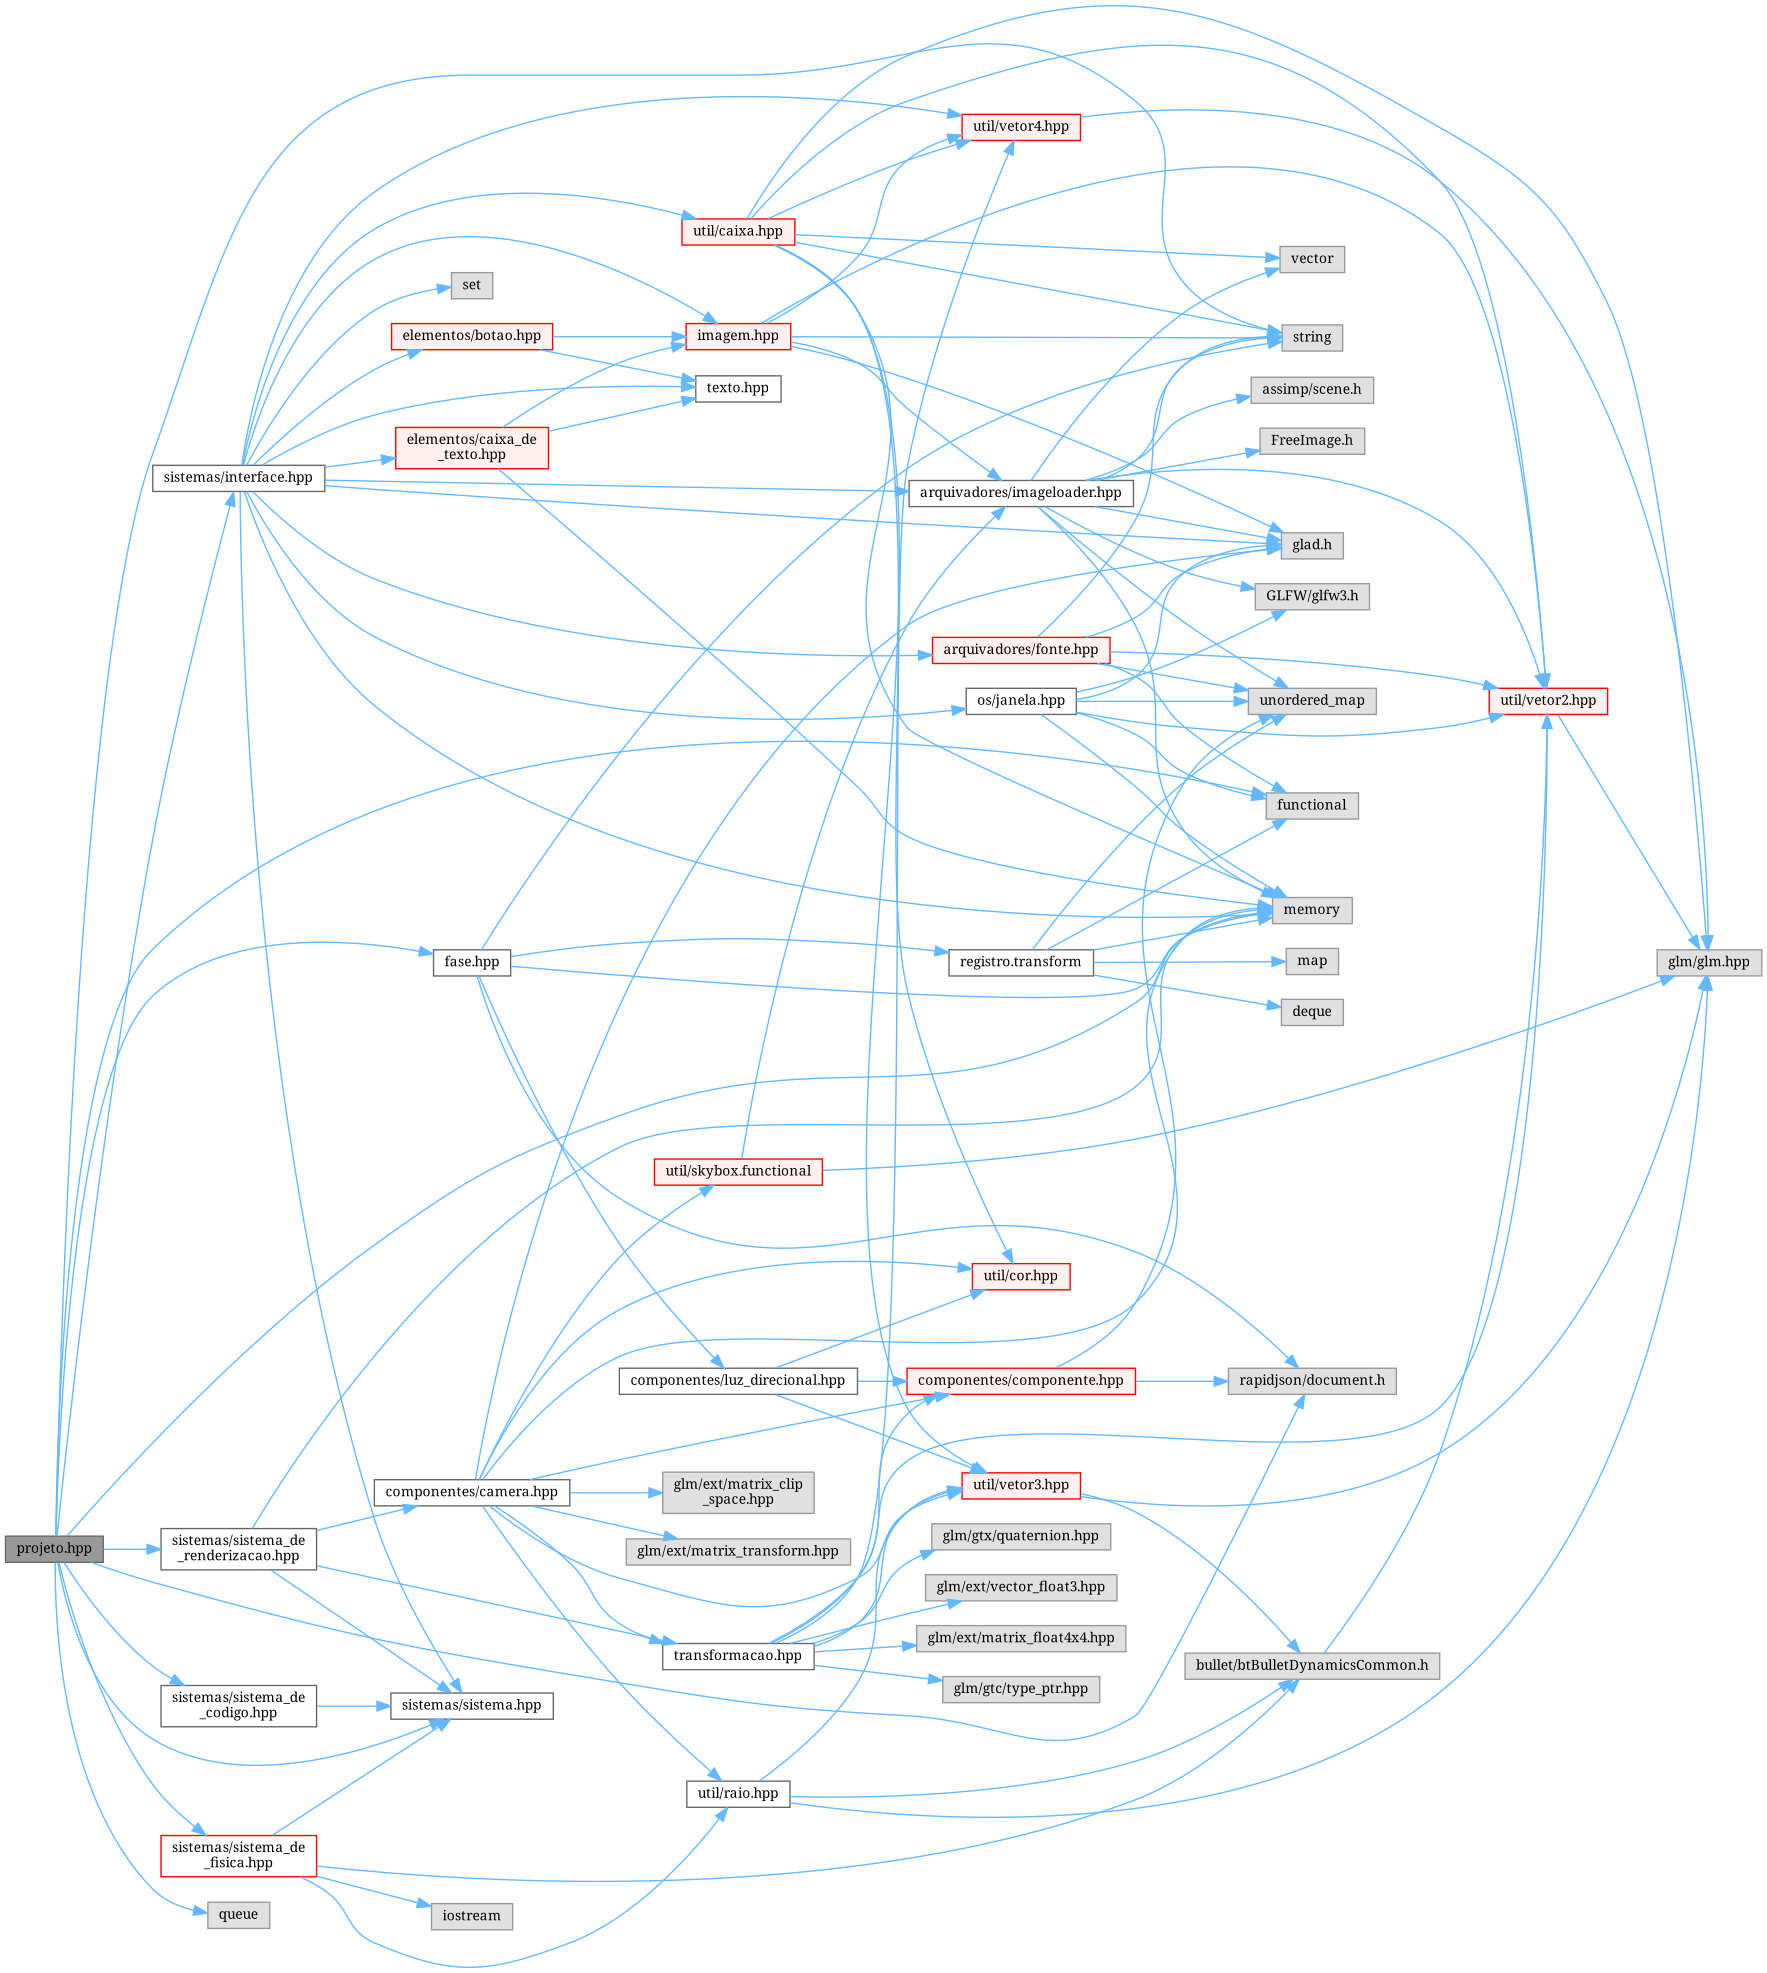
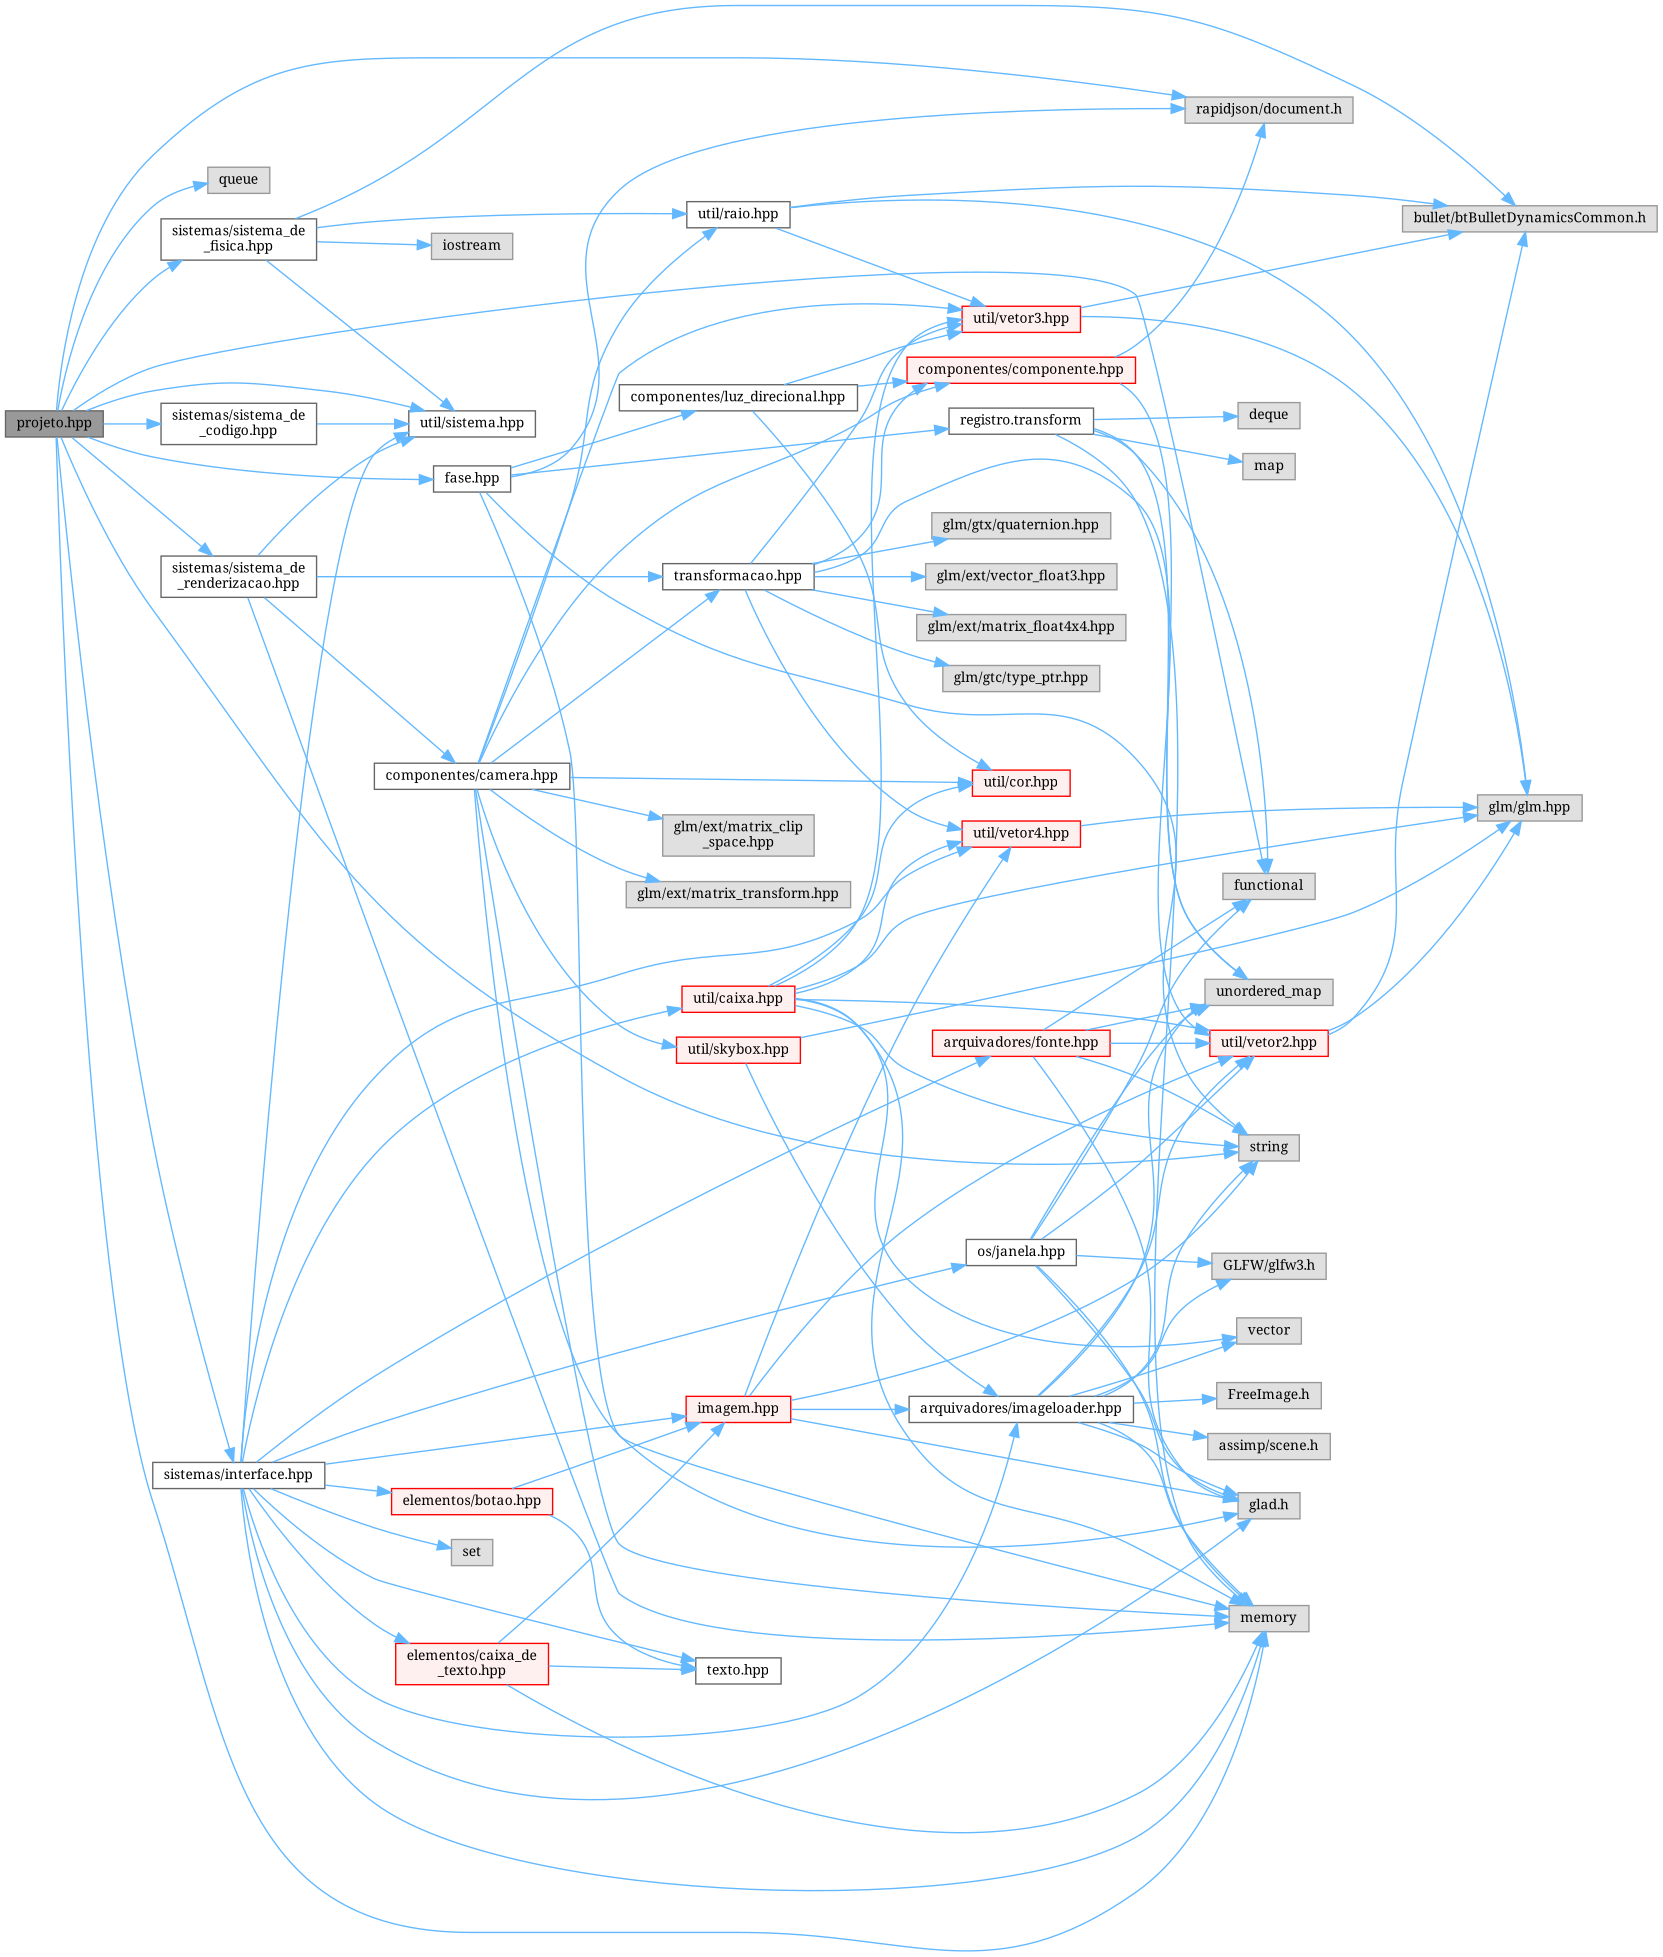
  digraph {
    fontname="Noto Serif"
    rankdir=LR
    node [color=grey60 fillcolor="#E0E0E0" fontname="Noto Serif" fontsize=10 shape=box style=filled]
    edge [color=steelblue1 fontname="Noto Serif" fontsize=10 labelfontname=Helvetica labelfontsize=10 style=solid]
    n1 [color=gray40 fillcolor=grey60 fontcolor=black height=0.2 label="projeto.hpp" width=0.4]
    n2 [height=0.2 label=string width=0.4]
    n3 [height=0.2 label=queue width=0.4]
    n4 [height=0.2 label=functional width=0.4]
    n5 [height=0.2 label="rapidjson/document.h" width=0.4]
    n6 [height=0.2 label=memory width=0.4]
    n7 [color=grey40 fillcolor=white height=0.2 label="fase.hpp" width=0.4]
-   n8 [color=grey40 fillcolor=white height=0.2 label="sistemas/sistema.hpp" width=0.4]
-   n9 [color=red fillcolor=white height=0.2 label="sistemas/sistema_de\l_fisica.hpp" width=0.4]
+   n8 [color=grey40 fillcolor=white height=0.2 label="util/sistema.hpp" width=0.4]
+   n9 [color=grey40 fillcolor=white height=0.2 label="sistemas/sistema_de\l_fisica.hpp" width=0.4]
    n10 [color=grey40 fillcolor=white height=0.2 label="sistemas/sistema_de\l_renderizacao.hpp" width=0.4]
    n11 [color=grey40 fillcolor=white height=0.2 label="sistemas/sistema_de\l_codigo.hpp" width=0.4]
    n12 [color=grey40 fillcolor=white height=0.2 label="sistemas/interface.hpp" width=0.4]
    n13 [color=grey40 fillcolor=white height=0.2 label="registro.transform" width=0.4]
    n14 [color=grey40 fillcolor=white height=0.2 label="componentes/luz_direcional.hpp" width=0.4]
    n15 [height=0.2 label="bullet/btBulletDynamicsCommon.h" width=0.4]
    n16 [height=0.2 label=iostream width=0.4]
    n17 [color=grey40 fillcolor=white height=0.2 label="util/raio.hpp" width=0.4]
    n18 [color=grey40 fillcolor=white height=0.2 label="componentes/camera.hpp" width=0.4]
    n19 [color=grey40 fillcolor=white height=0.2 label="transformacao.hpp" width=0.4]
    n20 [height=0.2 label="glad.h" width=0.4]
    n21 [color=red fillcolor="#FFF0F0" height=0.2 label="util/vetor4.hpp" width=0.4]
    n22 [color=grey40 fillcolor=white height=0.2 label="arquivadores/imageloader.hpp" width=0.4]
    n23 [height=0.2 label=set width=0.4]
    n24 [color=red fillcolor="#FFF0F0" height=0.2 label="arquivadores/fonte.hpp" width=0.4]
    n25 [color=red fillcolor="#FFF0F0" height=0.2 label="util/caixa.hpp" width=0.4]
    n26 [color=red fillcolor="#FFF0F0" height=0.2 label="elementos/botao.hpp" width=0.4]
    n27 [color=red fillcolor="#FFF0F0" height=0.2 label="imagem.hpp" width=0.4]
    n28 [color=grey40 fillcolor=white height=0.2 label="texto.hpp" width=0.4]
    n29 [color=red fillcolor="#FFF0F0" height=0.2 label="elementos/caixa_de\l_texto.hpp" width=0.4]
    n30 [color=grey40 fillcolor=white height=0.2 label="os/janela.hpp" width=0.4]
    n31 [height=0.2 label=unordered_map width=0.4]
    n32 [height=0.2 label=map width=0.4]
    n33 [height=0.2 label=deque width=0.4]
    n34 [color=red fillcolor="#FFF0F0" height=0.2 label="componentes/componente.hpp" width=0.4]
    n35 [color=red fillcolor="#FFF0F0" height=0.2 label="util/vetor3.hpp" width=0.4]
    n36 [color=red fillcolor="#FFF0F0" height=0.2 label="util/cor.hpp" width=0.4]
    n37 [height=0.2 label="glm/glm.hpp" width=0.4]
    n38 [height=0.2 label="glm/ext/matrix_clip\l_space.hpp" width=0.4]
    n39 [height=0.2 label="glm/ext/matrix_transform.hpp" width=0.4]
-   n40 [color=red fillcolor="#FFF0F0" height=0.2 label="util/skybox.functional" width=0.4]
+   n40 [color=red fillcolor="#FFF0F0" height=0.2 label="util/skybox.hpp" width=0.4]
    n41 [color=red fillcolor="#FFF0F0" height=0.2 label="util/vetor2.hpp" width=0.4]
    n42 [height=0.2 label="glm/ext/vector_float3.hpp" width=0.4]
    n43 [height=0.2 label="glm/ext/matrix_float4x4.hpp" width=0.4]
    n44 [height=0.2 label="glm/gtc/type_ptr.hpp" width=0.4]
    n45 [height=0.2 label="glm/gtx/quaternion.hpp" width=0.4]
    n46 [height=0.2 label="GLFW/glfw3.h" width=0.4]
    n47 [height=0.2 label="FreeImage.h" width=0.4]
    n48 [height=0.2 label="assimp/scene.h" width=0.4]
    n49 [height=0.2 label=vector width=0.4]
    n1 -> n2
    n1 -> n3
    n1 -> n4
    n1 -> n5
    n1 -> n6
    n1 -> n7
    n1 -> n8
    n1 -> n9
    n1 -> n10
    n1 -> n11
    n1 -> n12
    n7 -> n2
    n7 -> n5
    n7 -> n6
    n7 -> n13
    n7 -> n14
    n9 -> n8
    n9 -> n15
    n9 -> n16
    n9 -> n17
    n10 -> n6
    n10 -> n8
    n10 -> n18
    n10 -> n19
    n11 -> n8
    n12 -> n6
    n12 -> n8
    n12 -> n20
    n12 -> n21
    n12 -> n22
    n12 -> n23
    n12 -> n24
    n12 -> n25
    n12 -> n26
    n12 -> n27
    n12 -> n28
    n12 -> n29
    n12 -> n30
    n13 -> n4
    n13 -> n6
    n13 -> n31
    n13 -> n32
    n13 -> n33
    n14 -> n34
    n14 -> n35
    n14 -> n36
    n17 -> n15
    n17 -> n35
    n17 -> n37
    n18 -> n6
    n18 -> n17
    n18 -> n19
    n18 -> n20
    n18 -> n34
    n18 -> n35
    n18 -> n36
    n18 -> n38
    n18 -> n39
    n18 -> n40
    n19 -> n21
    n19 -> n34
    n19 -> n35
    n19 -> n41
    n19 -> n42
    n19 -> n43
    n19 -> n44
    n19 -> n45
    n21 -> n37
    n22 -> n2
    n22 -> n6
    n22 -> n20
    n22 -> n31
    n22 -> n41
    n22 -> n46
    n22 -> n47
    n22 -> n48
    n22 -> n49
    n24 -> n2
    n24 -> n4
    n24 -> n20
    n24 -> n31
    n24 -> n41
    n25 -> n2
    n25 -> n6
    n25 -> n21
    n25 -> n35
    n25 -> n36
    n25 -> n37
    n25 -> n41
    n25 -> n49
    n26 -> n27
    n26 -> n28
    n27 -> n2
    n27 -> n20
    n27 -> n21
    n27 -> n22
    n27 -> n41
    n29 -> n6
    n29 -> n27
    n29 -> n28
    n30 -> n4
    n30 -> n6
    n30 -> n20
    n30 -> n31
    n30 -> n41
    n30 -> n46
    n34 -> n5
    n34 -> n31
    n35 -> n15
    n35 -> n37
    n40 -> n22
    n40 -> n37
-   n15 -> n41
+   n41 -> n15
    n41 -> n37
  }
